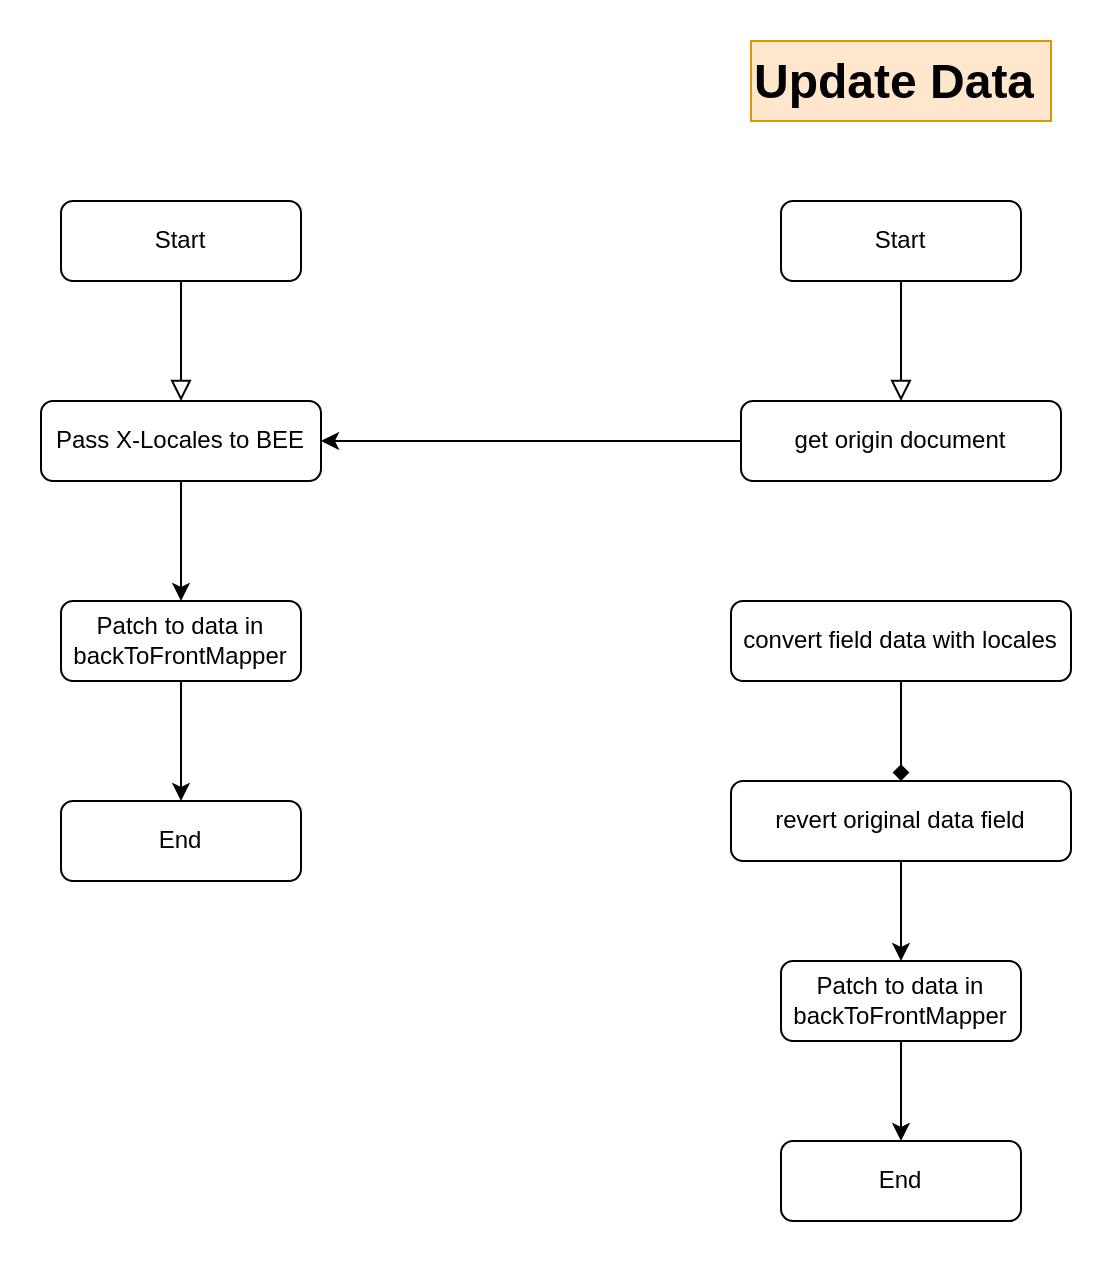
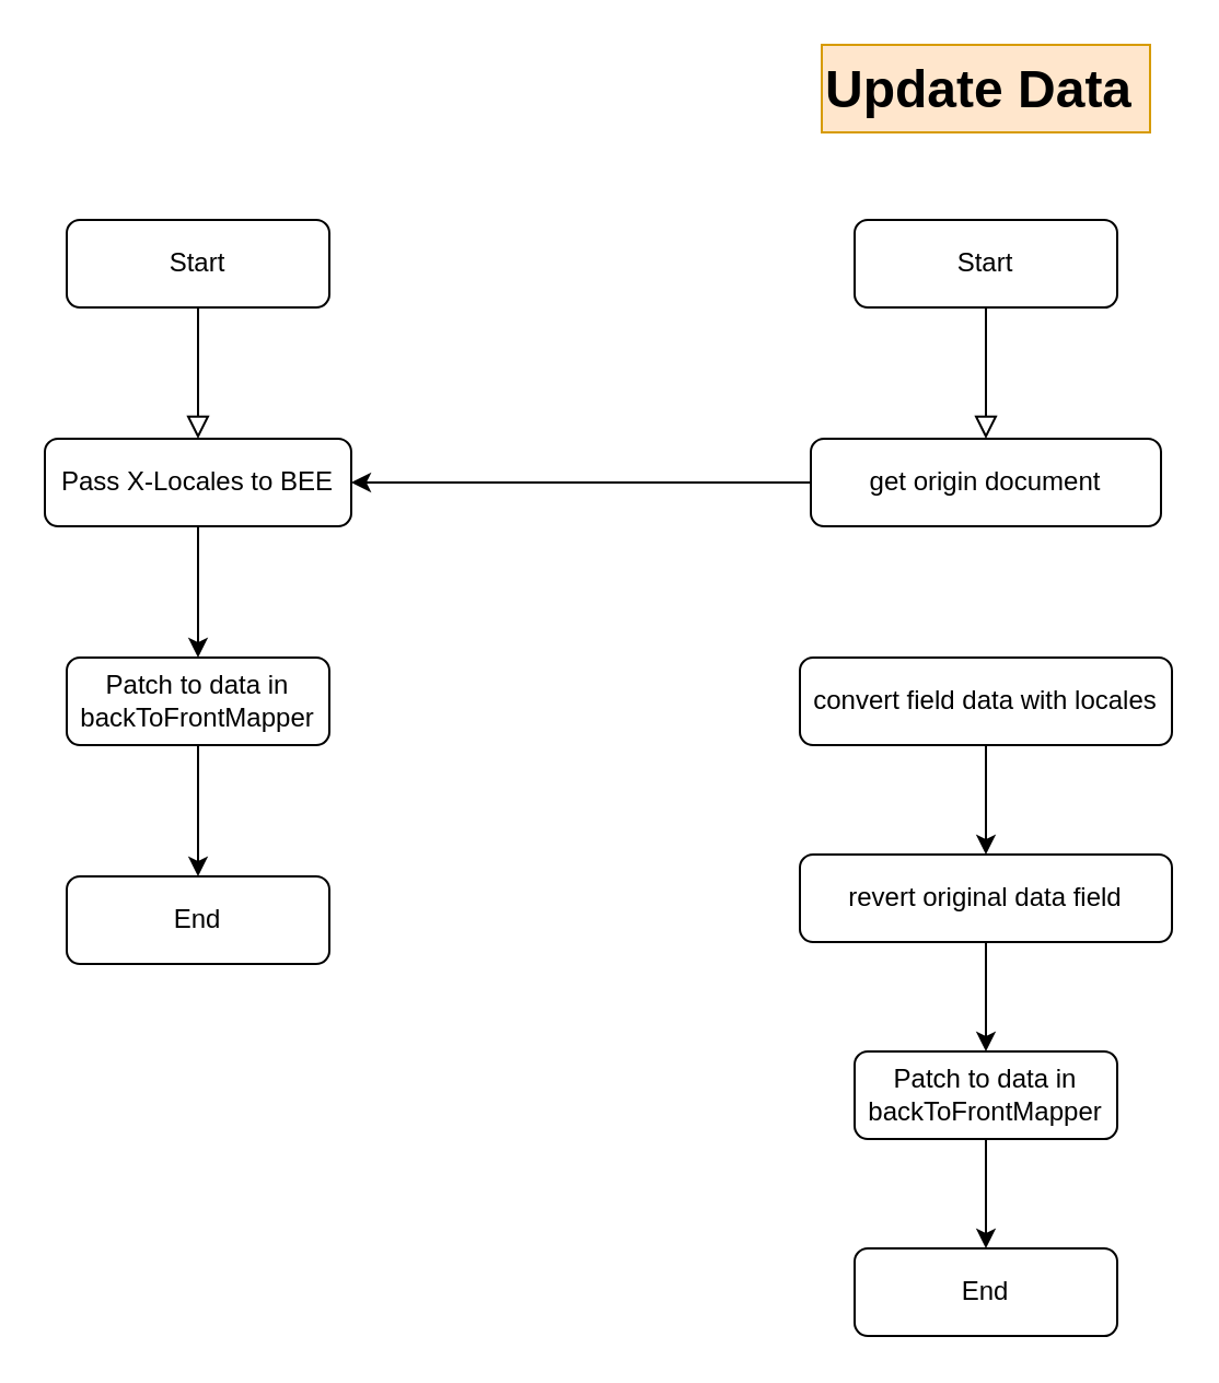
  <mxCell id="0" />
  <mxCell id="1" parent="0" />
  <mxCell id="2" value="" style="rounded=0;html=1;jettySize=auto;orthogonalLoop=1;fontSize=11;endArrow=block;endFill=0;endSize=8;strokeWidth=1;shadow=0;labelBackgroundColor=none;edgeStyle=orthogonalEdgeStyle;" parent="1" source="3" target="5" edge="1"><mxGeometry relative="1" as="geometry"><mxPoint x="90" y="190" as="targetPoint" /><Array as="points" /></mxGeometry></mxCell>
  <mxCell id="3" value="Start" style="rounded=1;whiteSpace=wrap;html=1;fontSize=12;glass=0;strokeWidth=1;shadow=0;" parent="1" vertex="1"><mxGeometry x="30" y="100" width="120" height="40" as="geometry" /></mxCell>
  <mxCell id="4" value="" style="edgeStyle=orthogonalEdgeStyle;rounded=0;orthogonalLoop=1;jettySize=auto;html=1;" edge="1" parent="1" source="5" target="8"><mxGeometry relative="1" as="geometry" /></mxCell>
  <mxCell id="5" value="Pass X-Locales to BEE" style="rounded=1;whiteSpace=wrap;html=1;fontSize=12;glass=0;strokeWidth=1;shadow=0;" parent="1" vertex="1"><mxGeometry x="20" y="200" width="140" height="40" as="geometry" /></mxCell>
  <mxCell id="6" value="End" style="rounded=1;whiteSpace=wrap;html=1;fontSize=12;glass=0;strokeWidth=1;shadow=0;" parent="1" vertex="1"><mxGeometry x="30" y="400" width="120" height="40" as="geometry" /></mxCell>
  <mxCell id="7" value="" style="edgeStyle=orthogonalEdgeStyle;rounded=0;orthogonalLoop=1;jettySize=auto;html=1;" edge="1" parent="1" source="8" target="6"><mxGeometry relative="1" as="geometry" /></mxCell>
  <mxCell id="8" value="Patch to data in backToFrontMapper" style="rounded=1;whiteSpace=wrap;html=1;fontSize=12;glass=0;strokeWidth=1;shadow=0;" vertex="1" parent="1"><mxGeometry x="30" y="300" width="120" height="40" as="geometry" /></mxCell>
  <mxCell id="9" value="" style="rounded=0;html=1;jettySize=auto;orthogonalLoop=1;fontSize=11;endArrow=block;endFill=0;endSize=8;strokeWidth=1;shadow=0;labelBackgroundColor=none;edgeStyle=orthogonalEdgeStyle;" edge="1" parent="1" source="10" target="13"><mxGeometry relative="1" as="geometry"><mxPoint x="450" y="190" as="targetPoint" /><Array as="points" /></mxGeometry></mxCell>
  <mxCell id="10" value="Start" style="rounded=1;whiteSpace=wrap;html=1;fontSize=12;glass=0;strokeWidth=1;shadow=0;" vertex="1" parent="1"><mxGeometry x="390" y="100" width="120" height="40" as="geometry" /></mxCell>
  <mxCell id="11" value="" style="edgeStyle=orthogonalEdgeStyle;rounded=0;orthogonalLoop=1;jettySize=auto;html=1;" edge="1" parent="1" source="19" target="16"><mxGeometry relative="1" as="geometry"><mxPoint x="450" y="540" as="sourcePoint" /></mxGeometry></mxCell>
  <mxCell id="12" value="" style="edgeStyle=orthogonalEdgeStyle;rounded=0;orthogonalLoop=1;jettySize=auto;html=1;" edge="1" parent="1" source="13" target="5"><mxGeometry relative="1" as="geometry" /></mxCell>
  <mxCell id="13" value="get origin document" style="rounded=1;whiteSpace=wrap;html=1;fontSize=12;glass=0;strokeWidth=1;shadow=0;" vertex="1" parent="1"><mxGeometry x="370" y="200" width="160" height="40" as="geometry" /></mxCell>
  <mxCell id="14" value="End" style="rounded=1;whiteSpace=wrap;html=1;fontSize=12;glass=0;strokeWidth=1;shadow=0;" vertex="1" parent="1"><mxGeometry x="390" y="570" width="120" height="40" as="geometry" /></mxCell>
  <mxCell id="15" value="" style="edgeStyle=orthogonalEdgeStyle;rounded=0;orthogonalLoop=1;jettySize=auto;html=1;" edge="1" parent="1" source="16" target="14"><mxGeometry relative="1" as="geometry" /></mxCell>
  <mxCell id="16" value="Patch to data in backToFrontMapper" style="rounded=1;whiteSpace=wrap;html=1;fontSize=12;glass=0;strokeWidth=1;shadow=0;" vertex="1" parent="1"><mxGeometry x="390" y="480" width="120" height="40" as="geometry" /></mxCell>
- <mxCell id="17" style="edgeStyle=orthogonalEdgeStyle;rounded=0;orthogonalLoop=1;jettySize=auto;html=1;exitX=0.5;exitY=1;exitDx=0;exitDy=0;entryX=0.5;entryY=0;entryDx=0;entryDy=0;endArrow=diamond;" edge="1" parent="1" source="18" target="19"><mxGeometry relative="1" as="geometry" /></mxCell>
+ <mxCell id="17" style="edgeStyle=orthogonalEdgeStyle;rounded=0;orthogonalLoop=1;jettySize=auto;html=1;exitX=0.5;exitY=1;exitDx=0;exitDy=0;entryX=0.5;entryY=0;entryDx=0;entryDy=0;" edge="1" parent="1" source="18" target="19"><mxGeometry relative="1" as="geometry" /></mxCell>
  <mxCell id="18" value="convert field data with locales" style="rounded=1;whiteSpace=wrap;html=1;fontSize=12;glass=0;strokeWidth=1;shadow=0;" vertex="1" parent="1"><mxGeometry x="365" y="300" width="170" height="40" as="geometry" /></mxCell>
  <mxCell id="19" value="revert original data field" style="rounded=1;whiteSpace=wrap;html=1;fontSize=12;glass=0;strokeWidth=1;shadow=0;" vertex="1" parent="1"><mxGeometry x="365" y="390" width="170" height="40" as="geometry" /></mxCell>
  <mxCell id="20" value="&lt;h1 style=&quot;margin-top: 0px;&quot;&gt;Update Data&lt;/h1&gt;" style="text;html=1;whiteSpace=wrap;overflow=hidden;rounded=0;fillColor=#ffe6cc;strokeColor=#d79b00;" vertex="1" parent="1"><mxGeometry x="375" width="150" height="40" as="geometry" y="20" /></mxCell>
